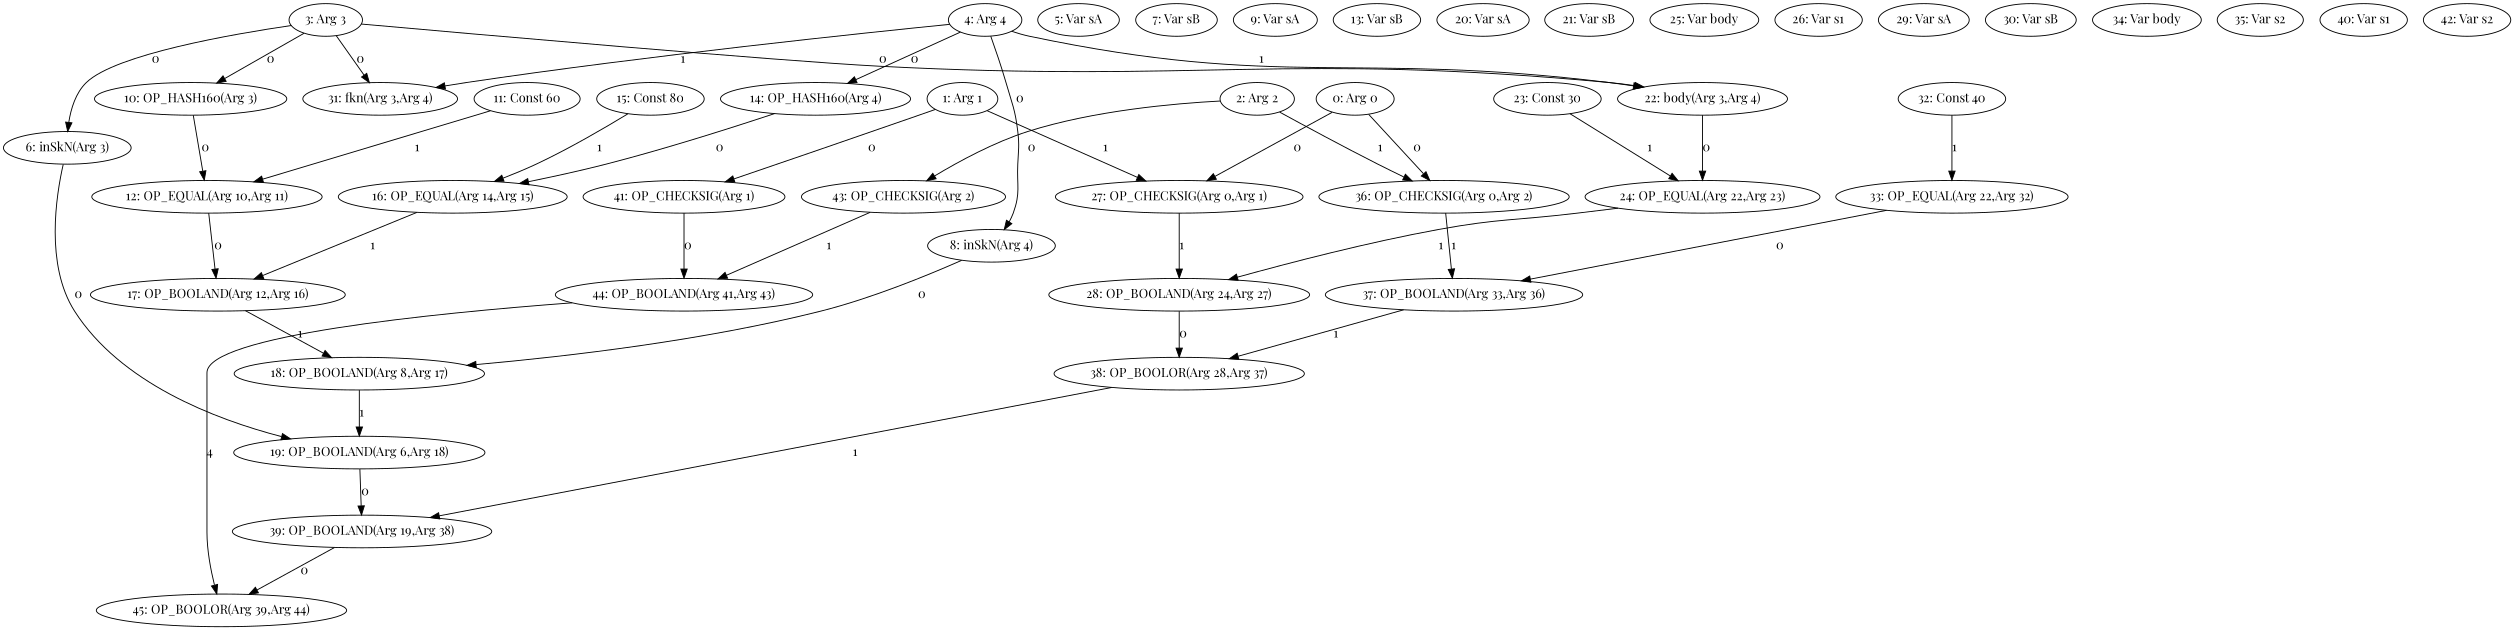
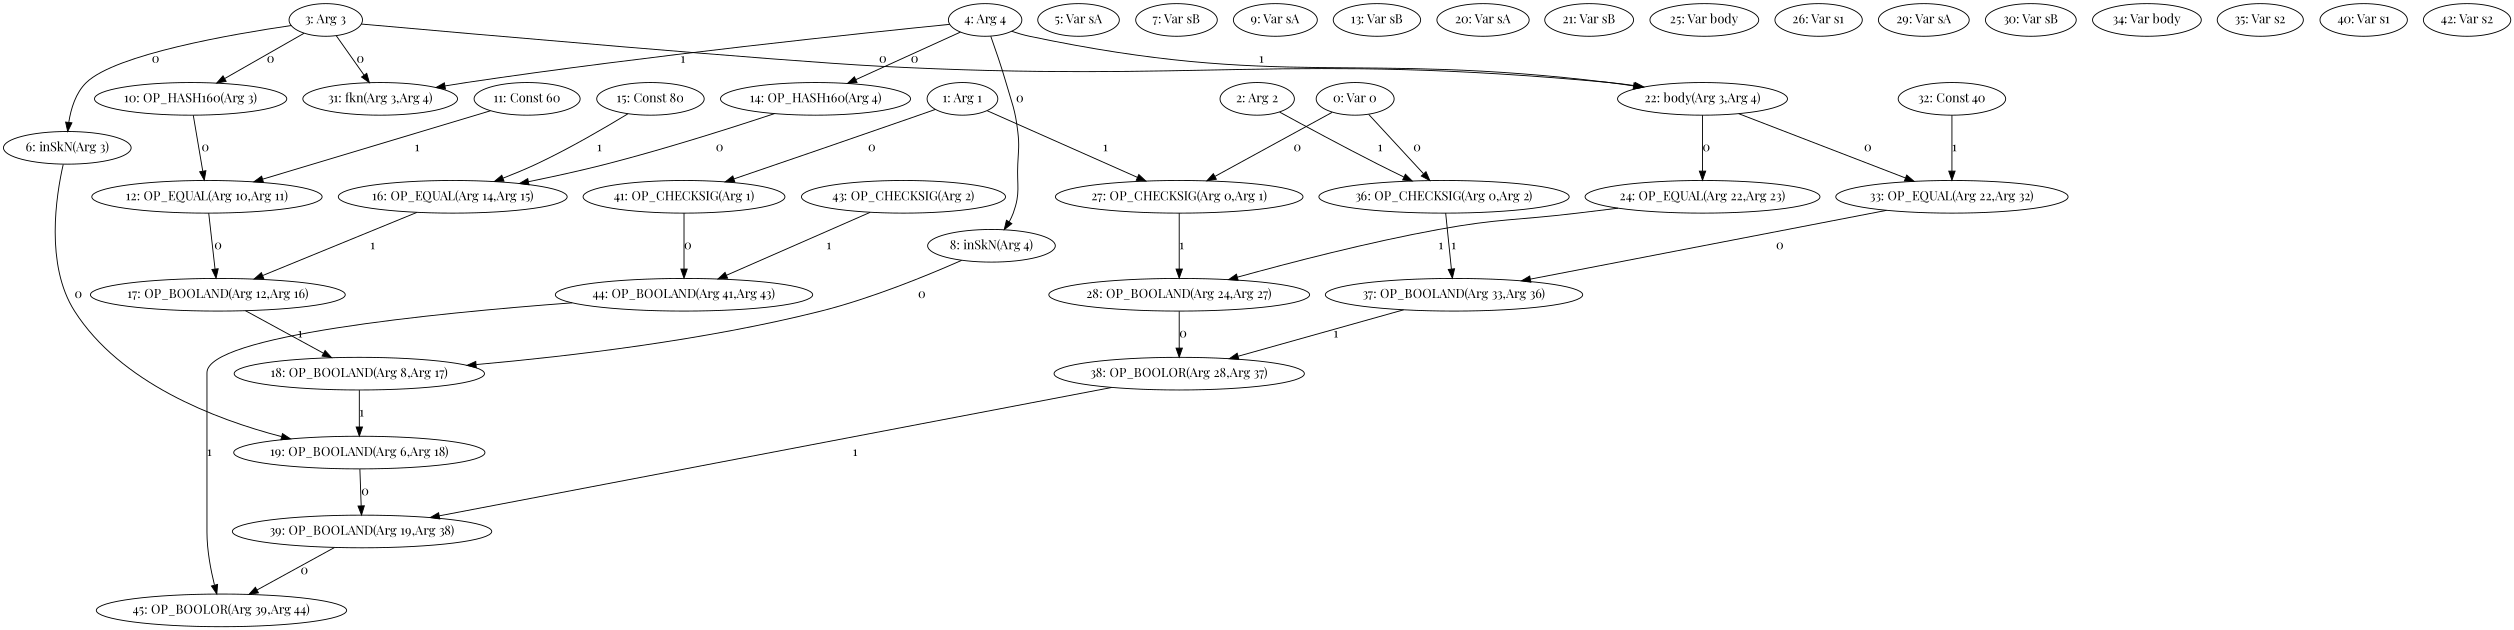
  digraph {
    fontname="Playfair Display"
    node [fontname="Playfair Display"]
    edge [fontname="Playfair Display"]
-   n1 [label="0: Arg 0"]
+   n1 [label="0: Var 0"]
    n2 [label="27: OP_CHECKSIG(Arg 0,Arg 1)"]
    n3 [label="36: OP_CHECKSIG(Arg 0,Arg 2)"]
    n4 [label="28: OP_BOOLAND(Arg 24,Arg 27)"]
    n5 [label="37: OP_BOOLAND(Arg 33,Arg 36)"]
    n6 [label="1: Arg 1"]
    n7 [label="41: OP_CHECKSIG(Arg 1)"]
    n8 [label="44: OP_BOOLAND(Arg 41,Arg 43)"]
    n9 [label="2: Arg 2"]
    n10 [label="43: OP_CHECKSIG(Arg 2)"]
    n11 [label="3: Arg 3"]
    n12 [label="6: inSkN(Arg 3)"]
    n13 [label="10: OP_HASH160(Arg 3)"]
    n14 [label="22: body(Arg 3,Arg 4)"]
    n15 [label="31: fkn(Arg 3,Arg 4)"]
    n16 [label="19: OP_BOOLAND(Arg 6,Arg 18)"]
    n17 [label="12: OP_EQUAL(Arg 10,Arg 11)"]
    n18 [label="24: OP_EQUAL(Arg 22,Arg 23)"]
    n19 [label="33: OP_EQUAL(Arg 22,Arg 32)"]
    n20 [label="4: Arg 4"]
    n21 [label="8: inSkN(Arg 4)"]
    n22 [label="14: OP_HASH160(Arg 4)"]
    n23 [label="18: OP_BOOLAND(Arg 8,Arg 17)"]
    n24 [label="16: OP_EQUAL(Arg 14,Arg 15)"]
    n25 [label="5: Var sA"]
    n26 [label="39: OP_BOOLAND(Arg 19,Arg 38)"]
    n27 [label="7: Var sB"]
    n28 [label="9: Var sA"]
    n29 [label="17: OP_BOOLAND(Arg 12,Arg 16)"]
    n30 [label="11: Const 60"]
    n31 [label="13: Var sB"]
    n32 [label="15: Const 80"]
    n33 [label="45: OP_BOOLOR(Arg 39,Arg 44)"]
    n34 [label="20: Var sA"]
    n35 [label="21: Var sB"]
-   n36 [label="23: Const 30"]
    n37 [label="38: OP_BOOLOR(Arg 28,Arg 37)"]
    n38 [label="25: Var body"]
    n39 [label="26: Var s1"]
    n40 [label="29: Var sA"]
    n41 [label="30: Var sB"]
    n42 [label="32: Const 40"]
    n43 [label="34: Var body"]
    n44 [label="35: Var s2"]
    n45 [label="40: Var s1"]
    n46 [label="42: Var s2"]
    n1 -> n2 [label=0]
    n1 -> n3 [label=0]
    n2 -> n4 [label=1]
    n3 -> n5 [label=1]
    n4 -> n37 [label=0]
    n5 -> n37 [label=1]
    n6 -> n2 [label=1]
    n6 -> n7 [label=0]
    n7 -> n8 [label=0]
-   n8 -> n33 [label=4]
+   n8 -> n33 [label=1]
    n9 -> n3 [label=1]
-   n9 -> n10 [label=0]
    n10 -> n8 [label=1]
    n11 -> n12 [label=0]
    n11 -> n13 [label=0]
    n11 -> n14 [label=0]
    n11 -> n15 [label=0]
    n12 -> n16 [label=0]
    n13 -> n17 [label=0]
    n14 -> n18 [label=0]
+   n14 -> n19 [label=0]
    n16 -> n26 [label=0]
    n17 -> n29 [label=0]
    n18 -> n4 [label=1]
    n19 -> n5 [label=0]
    n20 -> n14 [label=1]
    n20 -> n15 [label=1]
    n20 -> n21 [label=0]
    n20 -> n22 [label=0]
    n21 -> n23 [label=0]
    n22 -> n24 [label=0]
    n23 -> n16 [label=1]
    n24 -> n29 [label=1]
    n26 -> n33 [label=0]
    n29 -> n23 [label=1]
    n30 -> n17 [label=1]
    n32 -> n24 [label=1]
-   n36 -> n18 [label=1]
    n37 -> n26 [label=1]
    n42 -> n19 [label=1]
  }
